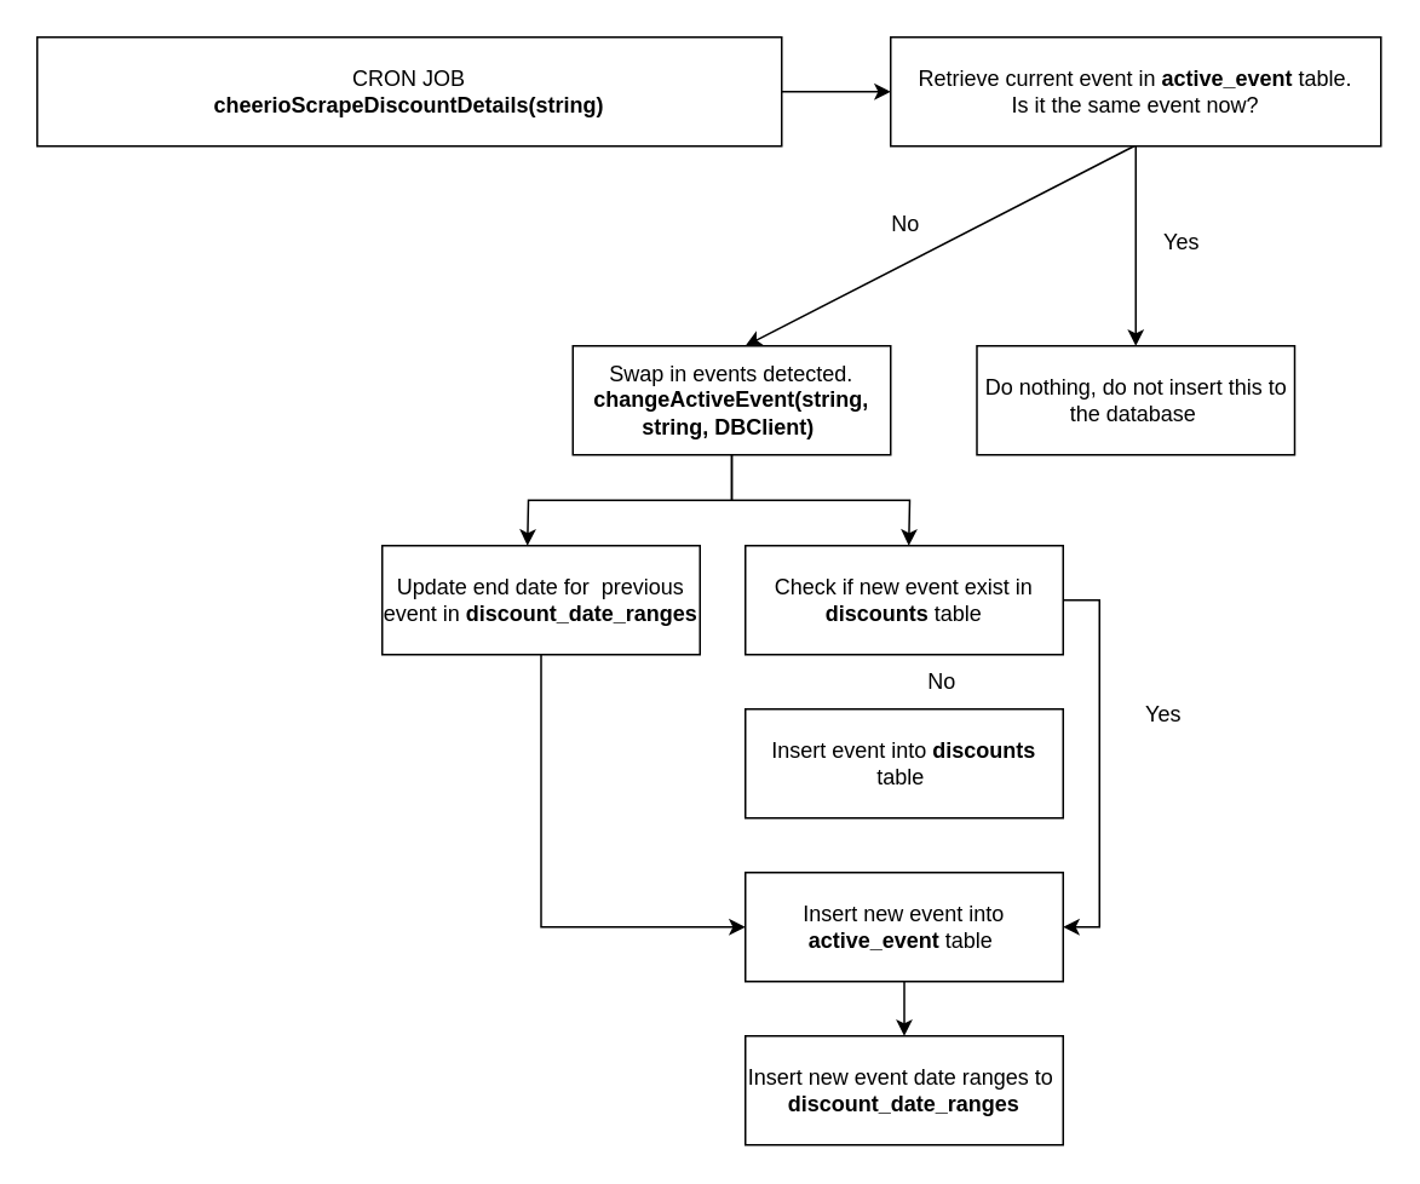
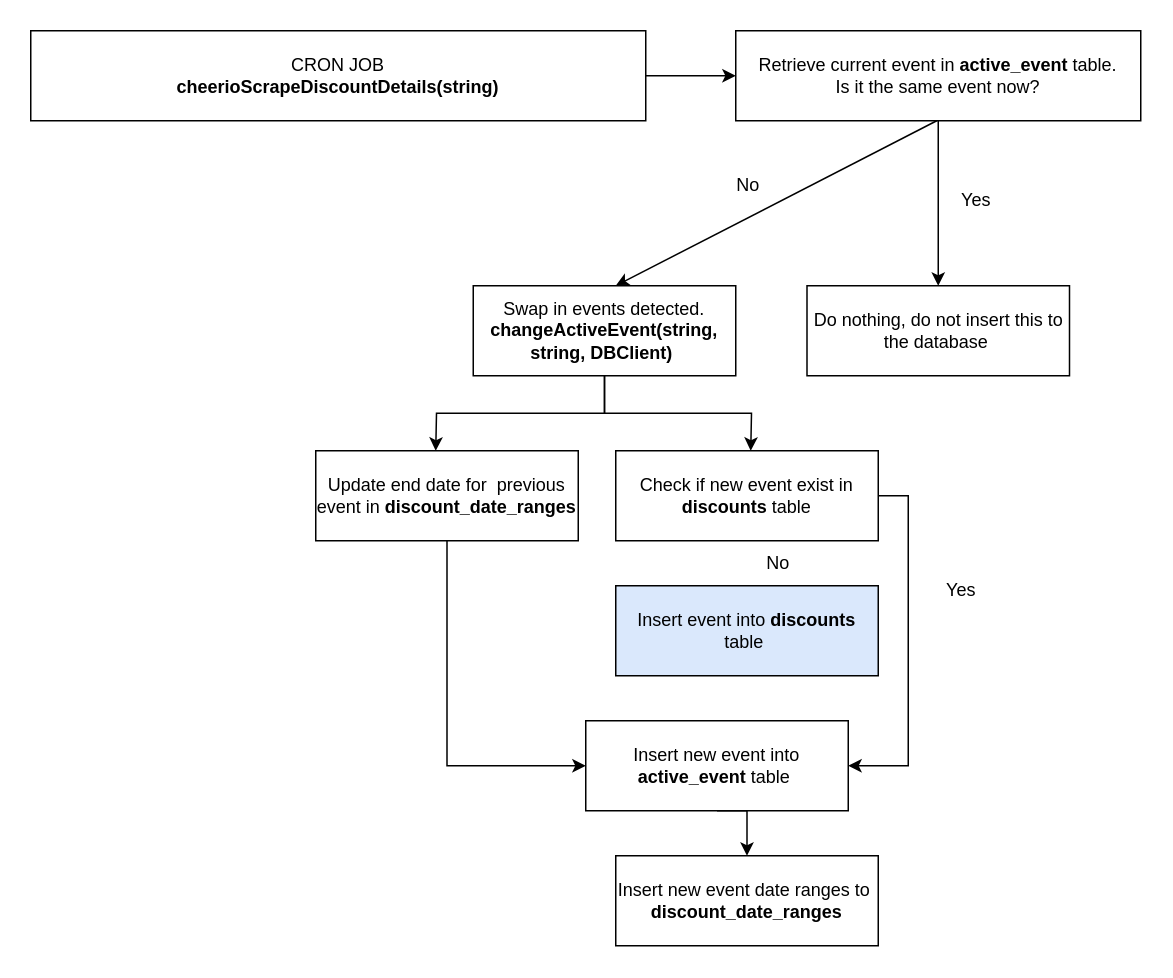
  <mxCell id="0" />
  <mxCell id="1" parent="0" />
  <mxCell id="2" value="CRON JOB&lt;div&gt;&lt;b&gt;cheerioScrapeDiscountDetails(string)&lt;/b&gt;&lt;/div&gt;" style="rounded=0;whiteSpace=wrap;html=1;" vertex="1" parent="1"><mxGeometry x="20" y="20" width="410" height="60" as="geometry" /></mxCell>
  <mxCell id="3" value="" style="endArrow=classic;html=1;rounded=0;exitX=1;exitY=0.5;exitDx=0;exitDy=0;" edge="1" parent="1" source="2"><mxGeometry width="50" height="50" relative="1" as="geometry"><mxPoint x="400" y="280" as="sourcePoint" /><mxPoint x="490" y="50" as="targetPoint" /></mxGeometry></mxCell>
  <mxCell id="4" value="Retrieve current event in &lt;b&gt;active_event &lt;/b&gt;table.&lt;div&gt;Is it the same event now?&lt;/div&gt;" style="rounded=0;whiteSpace=wrap;html=1;" vertex="1" parent="1"><mxGeometry x="490" y="20" width="270" height="60" as="geometry" /></mxCell>
  <mxCell id="5" value="" style="endArrow=classic;html=1;rounded=0;exitX=0.5;exitY=1;exitDx=0;exitDy=0;" edge="1" parent="1" source="4"><mxGeometry width="50" height="50" relative="1" as="geometry"><mxPoint x="300" y="60" as="sourcePoint" /><mxPoint x="625" y="190" as="targetPoint" /></mxGeometry></mxCell>
  <mxCell id="6" value="" style="endArrow=classic;html=1;rounded=0;" edge="1" parent="1"><mxGeometry width="50" height="50" relative="1" as="geometry"><mxPoint x="624" y="80" as="sourcePoint" /><mxPoint x="410" y="190" as="targetPoint" /></mxGeometry></mxCell>
  <mxCell id="7" value="Yes" style="text;html=1;align=center;verticalAlign=middle;resizable=0;points=[];autosize=1;strokeColor=none;fillColor=none;" vertex="1" parent="1"><mxGeometry x="630" y="118" width="40" height="30" as="geometry" /></mxCell>
  <mxCell id="8" value="Do nothing, do not insert this to the database&amp;nbsp;" style="rounded=0;whiteSpace=wrap;html=1;" vertex="1" parent="1"><mxGeometry x="537.5" y="190" width="175" height="60" as="geometry" /></mxCell>
  <mxCell id="9" style="edgeStyle=orthogonalEdgeStyle;rounded=0;orthogonalLoop=1;jettySize=auto;html=1;exitX=0.5;exitY=1;exitDx=0;exitDy=0;" edge="1" parent="1" source="11"><mxGeometry relative="1" as="geometry"><mxPoint x="290" y="300" as="targetPoint" /></mxGeometry></mxCell>
  <mxCell id="10" style="edgeStyle=orthogonalEdgeStyle;rounded=0;orthogonalLoop=1;jettySize=auto;html=1;exitX=0.5;exitY=1;exitDx=0;exitDy=0;" edge="1" parent="1" source="11"><mxGeometry relative="1" as="geometry"><mxPoint x="500" y="300" as="targetPoint" /></mxGeometry></mxCell>
  <mxCell id="11" value="Swap in events detected.&lt;div&gt;&lt;b&gt;changeActiveEvent(string, string, DBClient)&amp;nbsp;&lt;/b&gt;&lt;/div&gt;" style="rounded=0;whiteSpace=wrap;html=1;" vertex="1" parent="1"><mxGeometry x="315" y="190" width="175" height="60" as="geometry" /></mxCell>
  <mxCell id="12" style="edgeStyle=orthogonalEdgeStyle;rounded=0;orthogonalLoop=1;jettySize=auto;html=1;exitX=0.5;exitY=1;exitDx=0;exitDy=0;entryX=0;entryY=0.5;entryDx=0;entryDy=0;" edge="1" parent="1" source="13" target="20"><mxGeometry relative="1" as="geometry" /></mxCell>
  <mxCell id="13" value="Update end date for&amp;nbsp; previous event in &lt;b&gt;discount_date_ranges&lt;/b&gt;" style="rounded=0;whiteSpace=wrap;html=1;" vertex="1" parent="1"><mxGeometry x="210" y="300" width="175" height="60" as="geometry" /></mxCell>
  <mxCell id="14" style="edgeStyle=orthogonalEdgeStyle;rounded=0;orthogonalLoop=1;jettySize=auto;html=1;exitX=1;exitY=0.5;exitDx=0;exitDy=0;entryX=1;entryY=0.5;entryDx=0;entryDy=0;" edge="1" parent="1" source="15" target="20"><mxGeometry relative="1" as="geometry" /></mxCell>
  <mxCell id="15" value="Check if new event exist in &lt;b&gt;discounts &lt;/b&gt;table" style="rounded=0;whiteSpace=wrap;html=1;" vertex="1" parent="1"><mxGeometry x="410" y="300" width="175" height="60" as="geometry" /></mxCell>
  <mxCell id="16" value="No" style="text;html=1;align=center;verticalAlign=middle;resizable=0;points=[];autosize=1;strokeColor=none;fillColor=none;" vertex="1" parent="1"><mxGeometry x="477.5" y="108" width="40" height="30" as="geometry" /></mxCell>
- <mxCell id="17" value="Insert event into &lt;b&gt;discounts &lt;/b&gt;table&amp;nbsp;" style="rounded=0;whiteSpace=wrap;html=1;" vertex="1" parent="1"><mxGeometry x="410" y="390" width="175" height="60" as="geometry" /></mxCell>
+ <mxCell id="17" value="Insert event into &lt;b&gt;discounts &lt;/b&gt;table&amp;nbsp;" style="rounded=0;whiteSpace=wrap;html=1;fillColor=#dae8fc;" vertex="1" parent="1"><mxGeometry x="410" y="390" width="175" height="60" as="geometry" /></mxCell>
  <mxCell id="18" value="No" style="text;html=1;align=center;verticalAlign=middle;resizable=0;points=[];autosize=1;strokeColor=none;fillColor=none;" vertex="1" parent="1"><mxGeometry x="497.5" y="360" width="40" height="30" as="geometry" /></mxCell>
  <mxCell id="19" style="edgeStyle=orthogonalEdgeStyle;rounded=0;orthogonalLoop=1;jettySize=auto;html=1;exitX=0.5;exitY=1;exitDx=0;exitDy=0;entryX=0.5;entryY=0;entryDx=0;entryDy=0;" edge="1" parent="1" source="20" target="22"><mxGeometry relative="1" as="geometry" /></mxCell>
- <mxCell id="20" value="Insert new event into &lt;b&gt;active_event&amp;nbsp;&lt;/b&gt;table&amp;nbsp;" style="rounded=0;whiteSpace=wrap;html=1;" vertex="1" parent="1"><mxGeometry x="410" y="480" width="175" height="60" as="geometry" /></mxCell>
+ <mxCell id="20" value="Insert new event into &lt;b&gt;active_event&amp;nbsp;&lt;/b&gt;table&amp;nbsp;" style="rounded=0;whiteSpace=wrap;html=1;" vertex="1" parent="1"><mxGeometry x="390" y="480" width="175" height="60" as="geometry" /></mxCell>
  <mxCell id="21" value="Yes" style="text;html=1;align=center;verticalAlign=middle;resizable=0;points=[];autosize=1;strokeColor=none;fillColor=none;" vertex="1" parent="1"><mxGeometry x="620" y="378" width="40" height="30" as="geometry" /></mxCell>
  <mxCell id="22" value="Insert new event date ranges to&amp;nbsp;&lt;div&gt;&lt;b&gt;discount_date_ranges&lt;/b&gt;&lt;/div&gt;" style="rounded=0;whiteSpace=wrap;html=1;" vertex="1" parent="1"><mxGeometry x="410" y="570" width="175" height="60" as="geometry" /></mxCell>
